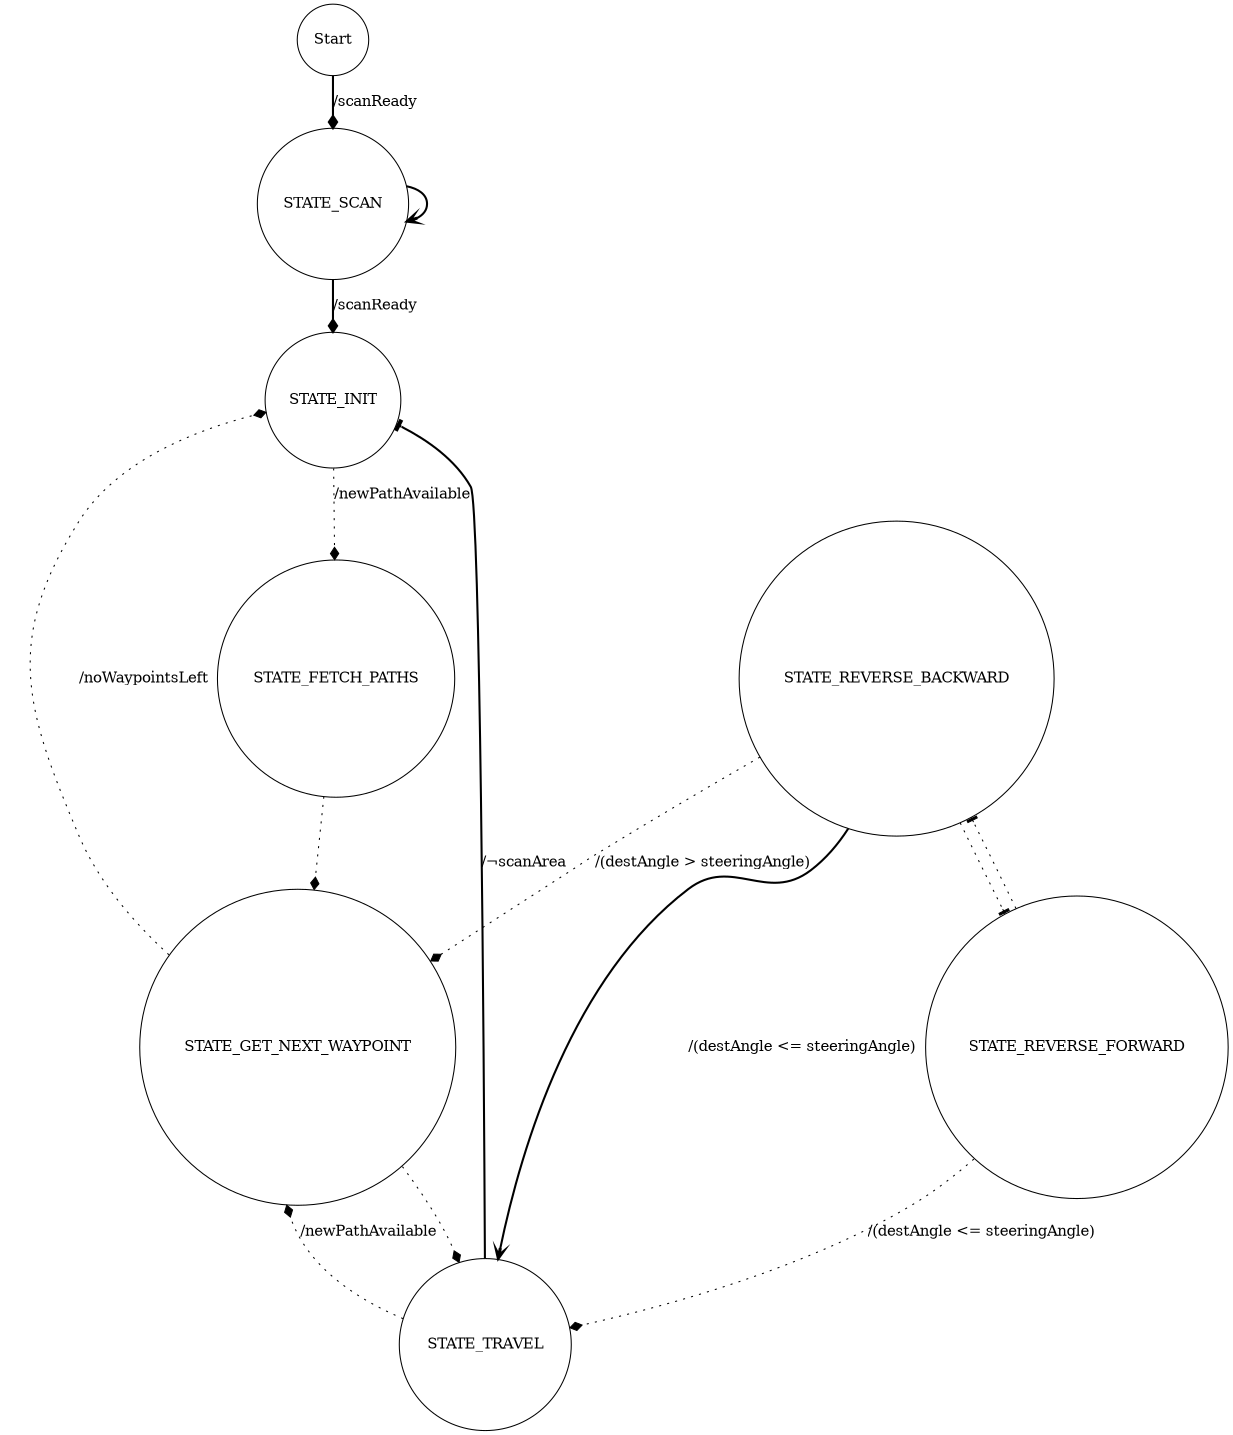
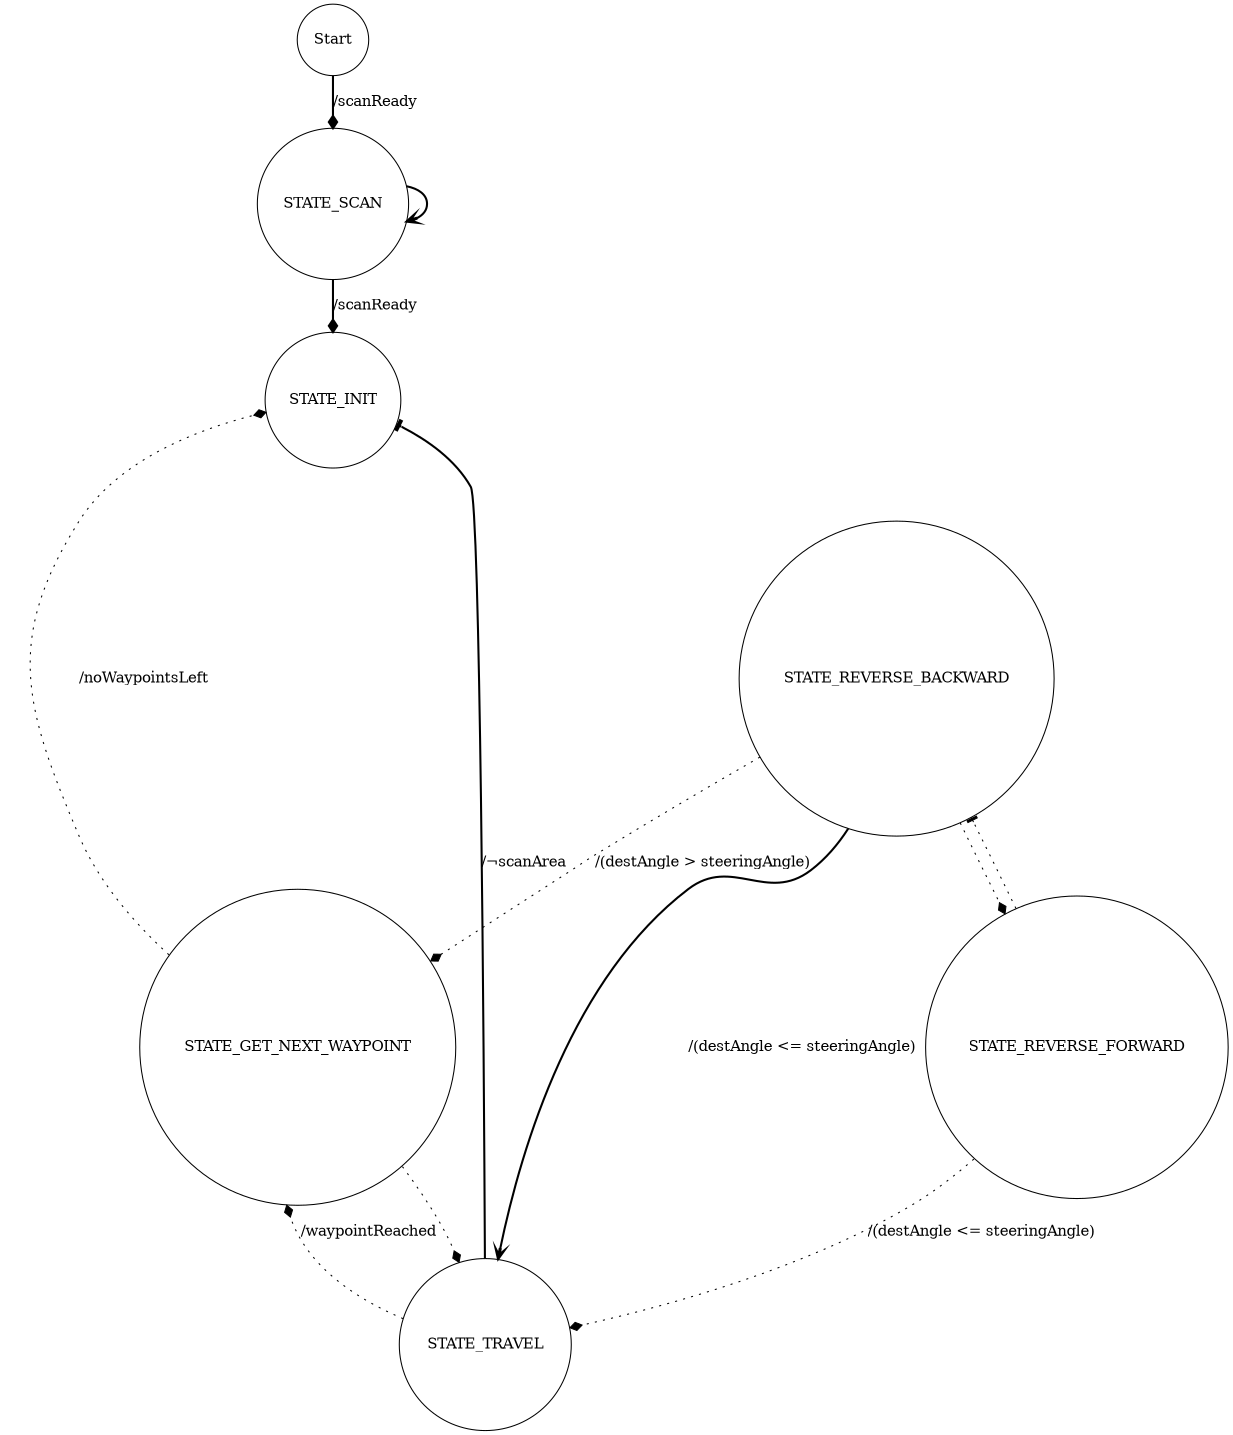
  digraph {
    fontname="DejaVu Serif"
    rank=sink
    rankdir=TB
    node [fontname="DejaVu Serif" shape=circle]
    edge [arrowhead=diamond fontname="DejaVu Serif" style=dotted]
    Start
    STATE_SCAN
    STATE_INIT
-   STATE_FETCH_PATHS
    STATE_GET_NEXT_WAYPOINT
    STATE_TRAVEL
    STATE_REVERSE_BACKWARD
    STATE_REVERSE_FORWARD
    Start -> STATE_SCAN [label="/scanReady" style=bold]
    STATE_SCAN -> STATE_SCAN [arrowhead=vee style=bold]
    STATE_SCAN -> STATE_INIT [label="/scanReady" style=bold]
-   STATE_INIT -> STATE_FETCH_PATHS [label="/newPathAvailable"]
-   STATE_FETCH_PATHS -> STATE_GET_NEXT_WAYPOINT
    STATE_GET_NEXT_WAYPOINT -> STATE_INIT [label="/noWaypointsLeft"]
    STATE_GET_NEXT_WAYPOINT -> STATE_TRAVEL
    STATE_TRAVEL -> STATE_INIT [arrowhead=tee label="/¬scanArea" style=bold]
-   STATE_TRAVEL -> STATE_GET_NEXT_WAYPOINT [label="/newPathAvailable"]
+   STATE_TRAVEL -> STATE_GET_NEXT_WAYPOINT [label="/waypointReached"]
    STATE_REVERSE_BACKWARD -> STATE_GET_NEXT_WAYPOINT [label="/(destAngle > steeringAngle)"]
    STATE_REVERSE_BACKWARD -> STATE_TRAVEL [arrowhead=vee label="/(destAngle <= steeringAngle)" style=bold]
-   STATE_REVERSE_BACKWARD -> STATE_REVERSE_FORWARD [arrowhead=tee]
+   STATE_REVERSE_BACKWARD -> STATE_REVERSE_FORWARD
    STATE_REVERSE_FORWARD -> STATE_TRAVEL [label="/(destAngle <= steeringAngle)"]
    STATE_REVERSE_FORWARD -> STATE_REVERSE_BACKWARD [arrowhead=tee]
  }
